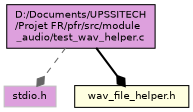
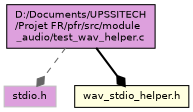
  digraph {
    node [color=black fillcolor=plum fontname=Helvetica fontsize=10 shape=record style=filled]
    edge [fontname=Helvetica fontsize=10 labelfontname=Helvetica labelfontsize=10 arrowhead=diamond]
    n1 [fontcolor=black height=0.2 label="D:/Documents/UPSSITECH\l/Projet FR/pfr/src/module\l_audio/test_wav_helper.c" width=0.4]
    n2 [color=grey75 height=0.2 label="stdio.h" width=0.4]
-   n3 [fillcolor=lightyellow height=0.2 label="wav_file_helper.h" width=0.4]
+   n3 [fillcolor=lightyellow height=0.2 label="wav_stdio_helper.h" width=0.4]
    n1 -> n2 [color=gray40 style=dashed]
    n1 -> n3 [color=black style=bold]
  }
